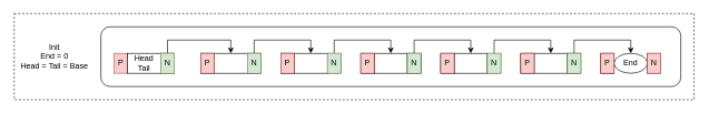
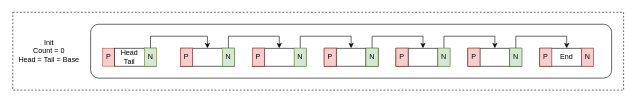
  <mxCell id="0" />
  <mxCell id="1" parent="0" />
  <mxCell id="2" value="" style="rounded=0;whiteSpace=wrap;html=1;dashed=1;" vertex="1" parent="1"><mxGeometry x="20" y="20" width="1020" height="130" as="geometry" /></mxCell>
  <mxCell id="3" value="" style="rounded=1;whiteSpace=wrap;html=1;" parent="1" vertex="1"><mxGeometry x="150" y="40" width="870" height="90" as="geometry" /></mxCell>
  <mxCell id="4" value="P" style="rounded=0;whiteSpace=wrap;html=1;fillColor=#f8cecc;strokeColor=#b85450;" parent="1" vertex="1"><mxGeometry x="170" y="80" width="20" height="30" as="geometry" /></mxCell>
  <mxCell id="5" value="Head&lt;br&gt;Tail" style="rounded=0;whiteSpace=wrap;html=1;" parent="1" vertex="1"><mxGeometry x="190" y="80" width="50" height="30" as="geometry" /></mxCell>
  <mxCell id="6" value="N" style="rounded=0;whiteSpace=wrap;html=1;" parent="1" vertex="1"><mxGeometry x="240" y="80" width="20" height="30" as="geometry" /></mxCell>
  <mxCell id="7" value="P" style="rounded=0;whiteSpace=wrap;html=1;" parent="1" vertex="1"><mxGeometry x="300" y="80" width="20" height="30" as="geometry" /></mxCell>
  <mxCell id="8" value="" style="rounded=0;whiteSpace=wrap;html=1;" parent="1" vertex="1"><mxGeometry x="320" y="80" width="50" height="30" as="geometry" /></mxCell>
  <mxCell id="9" value="N" style="rounded=0;whiteSpace=wrap;html=1;" parent="1" vertex="1"><mxGeometry x="370" y="80" width="20" height="30" as="geometry" /></mxCell>
  <mxCell id="10" value="P" style="rounded=0;whiteSpace=wrap;html=1;" parent="1" vertex="1"><mxGeometry x="420" y="80" width="20" height="30" as="geometry" /></mxCell>
  <mxCell id="11" value="" style="rounded=0;whiteSpace=wrap;html=1;" parent="1" vertex="1"><mxGeometry x="440" y="80" width="50" height="30" as="geometry" /></mxCell>
  <mxCell id="12" value="N" style="rounded=0;whiteSpace=wrap;html=1;" parent="1" vertex="1"><mxGeometry x="490" y="80" width="20" height="30" as="geometry" /></mxCell>
  <mxCell id="13" value="N" style="rounded=0;whiteSpace=wrap;html=1;" parent="1" vertex="1"><mxGeometry x="240" y="80" width="20" height="30" as="geometry" /></mxCell>
  <mxCell id="14" value="P" style="rounded=0;whiteSpace=wrap;html=1;" parent="1" vertex="1"><mxGeometry x="300" y="80" width="20" height="30" as="geometry" /></mxCell>
  <mxCell id="15" value="N" style="rounded=0;whiteSpace=wrap;html=1;" parent="1" vertex="1"><mxGeometry x="370" y="80" width="20" height="30" as="geometry" /></mxCell>
  <mxCell id="16" value="P" style="rounded=0;whiteSpace=wrap;html=1;" parent="1" vertex="1"><mxGeometry x="420" y="80" width="20" height="30" as="geometry" /></mxCell>
  <mxCell id="17" style="edgeStyle=orthogonalEdgeStyle;rounded=0;orthogonalLoop=1;jettySize=auto;html=1;exitX=0.5;exitY=0;exitDx=0;exitDy=0;entryX=0.5;entryY=0;entryDx=0;entryDy=0;" parent="1" source="18" target="8" edge="1"><mxGeometry relative="1" as="geometry" /></mxCell>
  <mxCell id="18" value="N" style="rounded=0;whiteSpace=wrap;html=1;fillColor=#f8cecc;strokeColor=#b85450;" parent="1" vertex="1"><mxGeometry x="240" y="80" width="20" height="30" as="geometry" /></mxCell>
  <mxCell id="19" value="P" style="rounded=0;whiteSpace=wrap;html=1;fillColor=#f8cecc;strokeColor=#b85450;" parent="1" vertex="1"><mxGeometry x="300" y="80" width="20" height="30" as="geometry" /></mxCell>
  <mxCell id="20" style="edgeStyle=orthogonalEdgeStyle;rounded=0;orthogonalLoop=1;jettySize=auto;html=1;exitX=0.5;exitY=0;exitDx=0;exitDy=0;entryX=0.5;entryY=0;entryDx=0;entryDy=0;" parent="1" source="21" target="11" edge="1"><mxGeometry relative="1" as="geometry" /></mxCell>
  <mxCell id="21" value="N" style="rounded=0;whiteSpace=wrap;html=1;fillColor=#d5e8d4;strokeColor=#82b366;" parent="1" vertex="1"><mxGeometry x="370" y="80" width="20" height="30" as="geometry" /></mxCell>
  <mxCell id="22" value="P" style="rounded=0;whiteSpace=wrap;html=1;fillColor=#f8cecc;strokeColor=#b85450;" parent="1" vertex="1"><mxGeometry x="420" y="80" width="20" height="30" as="geometry" /></mxCell>
  <mxCell id="23" style="edgeStyle=orthogonalEdgeStyle;rounded=0;orthogonalLoop=1;jettySize=auto;html=1;exitX=0.5;exitY=0;exitDx=0;exitDy=0;entryX=0.5;entryY=0;entryDx=0;entryDy=0;" parent="1" source="24" target="27" edge="1"><mxGeometry relative="1" as="geometry" /></mxCell>
  <mxCell id="24" value="N" style="rounded=0;whiteSpace=wrap;html=1;fillColor=#d5e8d4;strokeColor=#82b366;" parent="1" vertex="1"><mxGeometry x="490" y="80" width="20" height="30" as="geometry" /></mxCell>
  <mxCell id="25" value="N" style="rounded=0;whiteSpace=wrap;html=1;fillColor=#d5e8d4;strokeColor=#82b366;" parent="1" vertex="1"><mxGeometry x="240" y="80" width="20" height="30" as="geometry" /></mxCell>
  <mxCell id="26" value="P" style="rounded=0;whiteSpace=wrap;html=1;" parent="1" vertex="1"><mxGeometry x="540" y="80" width="20" height="30" as="geometry" /></mxCell>
  <mxCell id="27" value="" style="rounded=0;whiteSpace=wrap;html=1;" parent="1" vertex="1"><mxGeometry x="560" y="80" width="50" height="30" as="geometry" /></mxCell>
  <mxCell id="28" value="N" style="rounded=0;whiteSpace=wrap;html=1;" parent="1" vertex="1"><mxGeometry x="610" y="80" width="20" height="30" as="geometry" /></mxCell>
  <mxCell id="29" value="P" style="rounded=0;whiteSpace=wrap;html=1;" parent="1" vertex="1"><mxGeometry x="660" y="80" width="20" height="30" as="geometry" /></mxCell>
  <mxCell id="30" value="" style="rounded=0;whiteSpace=wrap;html=1;" parent="1" vertex="1"><mxGeometry x="680" y="80" width="50" height="30" as="geometry" /></mxCell>
  <mxCell id="31" value="N" style="rounded=0;whiteSpace=wrap;html=1;" parent="1" vertex="1"><mxGeometry x="730" y="80" width="20" height="30" as="geometry" /></mxCell>
  <mxCell id="32" value="P" style="rounded=0;whiteSpace=wrap;html=1;" parent="1" vertex="1"><mxGeometry x="540" y="80" width="20" height="30" as="geometry" /></mxCell>
  <mxCell id="33" value="N" style="rounded=0;whiteSpace=wrap;html=1;" parent="1" vertex="1"><mxGeometry x="610" y="80" width="20" height="30" as="geometry" /></mxCell>
  <mxCell id="34" value="P" style="rounded=0;whiteSpace=wrap;html=1;" parent="1" vertex="1"><mxGeometry x="660" y="80" width="20" height="30" as="geometry" /></mxCell>
  <mxCell id="35" value="P" style="rounded=0;whiteSpace=wrap;html=1;fillColor=#f8cecc;strokeColor=#b85450;" parent="1" vertex="1"><mxGeometry x="540" y="80" width="20" height="30" as="geometry" /></mxCell>
  <mxCell id="36" style="edgeStyle=orthogonalEdgeStyle;rounded=0;orthogonalLoop=1;jettySize=auto;html=1;exitX=0.5;exitY=0;exitDx=0;exitDy=0;entryX=0.5;entryY=0;entryDx=0;entryDy=0;" parent="1" source="37" target="30" edge="1"><mxGeometry relative="1" as="geometry" /></mxCell>
  <mxCell id="37" value="N" style="rounded=0;whiteSpace=wrap;html=1;fillColor=#d5e8d4;strokeColor=#82b366;" parent="1" vertex="1"><mxGeometry x="610" y="80" width="20" height="30" as="geometry" /></mxCell>
  <mxCell id="38" value="P" style="rounded=0;whiteSpace=wrap;html=1;fillColor=#f8cecc;strokeColor=#b85450;" parent="1" vertex="1"><mxGeometry x="660" y="80" width="20" height="30" as="geometry" /></mxCell>
  <mxCell id="39" style="edgeStyle=orthogonalEdgeStyle;rounded=0;orthogonalLoop=1;jettySize=auto;html=1;exitX=0.5;exitY=0;exitDx=0;exitDy=0;entryX=0.5;entryY=0;entryDx=0;entryDy=0;" parent="1" source="40" target="42" edge="1"><mxGeometry relative="1" as="geometry" /></mxCell>
  <mxCell id="40" value="N" style="rounded=0;whiteSpace=wrap;html=1;fillColor=#d5e8d4;strokeColor=#82b366;" parent="1" vertex="1"><mxGeometry x="730" y="80" width="20" height="30" as="geometry" /></mxCell>
  <mxCell id="41" value="P" style="rounded=0;whiteSpace=wrap;html=1;" parent="1" vertex="1"><mxGeometry x="780" y="80" width="20" height="30" as="geometry" /></mxCell>
  <mxCell id="42" value="" style="rounded=0;whiteSpace=wrap;html=1;" parent="1" vertex="1"><mxGeometry x="800" y="80" width="50" height="30" as="geometry" /></mxCell>
  <mxCell id="43" value="N" style="rounded=0;whiteSpace=wrap;html=1;" parent="1" vertex="1"><mxGeometry x="850" y="80" width="20" height="30" as="geometry" /></mxCell>
  <mxCell id="44" value="P" style="rounded=0;whiteSpace=wrap;html=1;" parent="1" vertex="1"><mxGeometry x="900" y="80" width="20" height="30" as="geometry" /></mxCell>
- <mxCell id="45" value="End" style="ellipse;whiteSpace=wrap;html=1;" parent="1" vertex="1"><mxGeometry x="920" y="80" width="50" height="30" as="geometry" /></mxCell>
+ <mxCell id="45" value="End" style="rounded=0;whiteSpace=wrap;html=1;" parent="1" vertex="1"><mxGeometry x="920" y="80" width="50" height="30" as="geometry" /></mxCell>
  <mxCell id="46" value="N" style="rounded=0;whiteSpace=wrap;html=1;" parent="1" vertex="1"><mxGeometry x="970" y="80" width="20" height="30" as="geometry" /></mxCell>
  <mxCell id="47" value="P" style="rounded=0;whiteSpace=wrap;html=1;" parent="1" vertex="1"><mxGeometry x="780" y="80" width="20" height="30" as="geometry" /></mxCell>
  <mxCell id="48" value="N" style="rounded=0;whiteSpace=wrap;html=1;" parent="1" vertex="1"><mxGeometry x="850" y="80" width="20" height="30" as="geometry" /></mxCell>
  <mxCell id="49" value="P" style="rounded=0;whiteSpace=wrap;html=1;" parent="1" vertex="1"><mxGeometry x="900" y="80" width="20" height="30" as="geometry" /></mxCell>
  <mxCell id="50" value="P" style="rounded=0;whiteSpace=wrap;html=1;fillColor=#f8cecc;strokeColor=#b85450;" parent="1" vertex="1"><mxGeometry x="780" y="80" width="20" height="30" as="geometry" /></mxCell>
  <mxCell id="51" style="edgeStyle=orthogonalEdgeStyle;rounded=0;orthogonalLoop=1;jettySize=auto;html=1;exitX=0.5;exitY=0;exitDx=0;exitDy=0;entryX=0.5;entryY=0;entryDx=0;entryDy=0;" parent="1" source="52" target="45" edge="1"><mxGeometry relative="1" as="geometry" /></mxCell>
  <mxCell id="52" value="N" style="rounded=0;whiteSpace=wrap;html=1;fillColor=#d5e8d4;strokeColor=#82b366;" parent="1" vertex="1"><mxGeometry x="850" y="80" width="20" height="30" as="geometry" /></mxCell>
  <mxCell id="53" value="P" style="rounded=0;whiteSpace=wrap;html=1;fillColor=#f8cecc;strokeColor=#b85450;" parent="1" vertex="1"><mxGeometry x="900" y="80" width="20" height="30" as="geometry" /></mxCell>
  <mxCell id="54" value="N" style="rounded=0;whiteSpace=wrap;html=1;fillColor=#f8cecc;strokeColor=#b85450;" parent="1" vertex="1"><mxGeometry x="970" y="80" width="20" height="30" as="geometry" /></mxCell>
- <mxCell id="55" value="Init&lt;br&gt;End = 0&lt;br&gt;Head = Tail = Base" style="text;html=1;align=center;verticalAlign=middle;resizable=0;points=[];autosize=1;strokeColor=none;fillColor=none;" parent="1" vertex="1"><mxGeometry x="20" y="55" width="120" height="60" as="geometry" /></mxCell>
+ <mxCell id="55" value="Init&lt;br&gt;Count = 0&lt;br&gt;Head = Tail = Base" style="text;html=1;align=center;verticalAlign=middle;resizable=0;points=[];autosize=1;strokeColor=none;fillColor=none;" parent="1" vertex="1"><mxGeometry x="20" y="55" width="120" height="60" as="geometry" /></mxCell>
